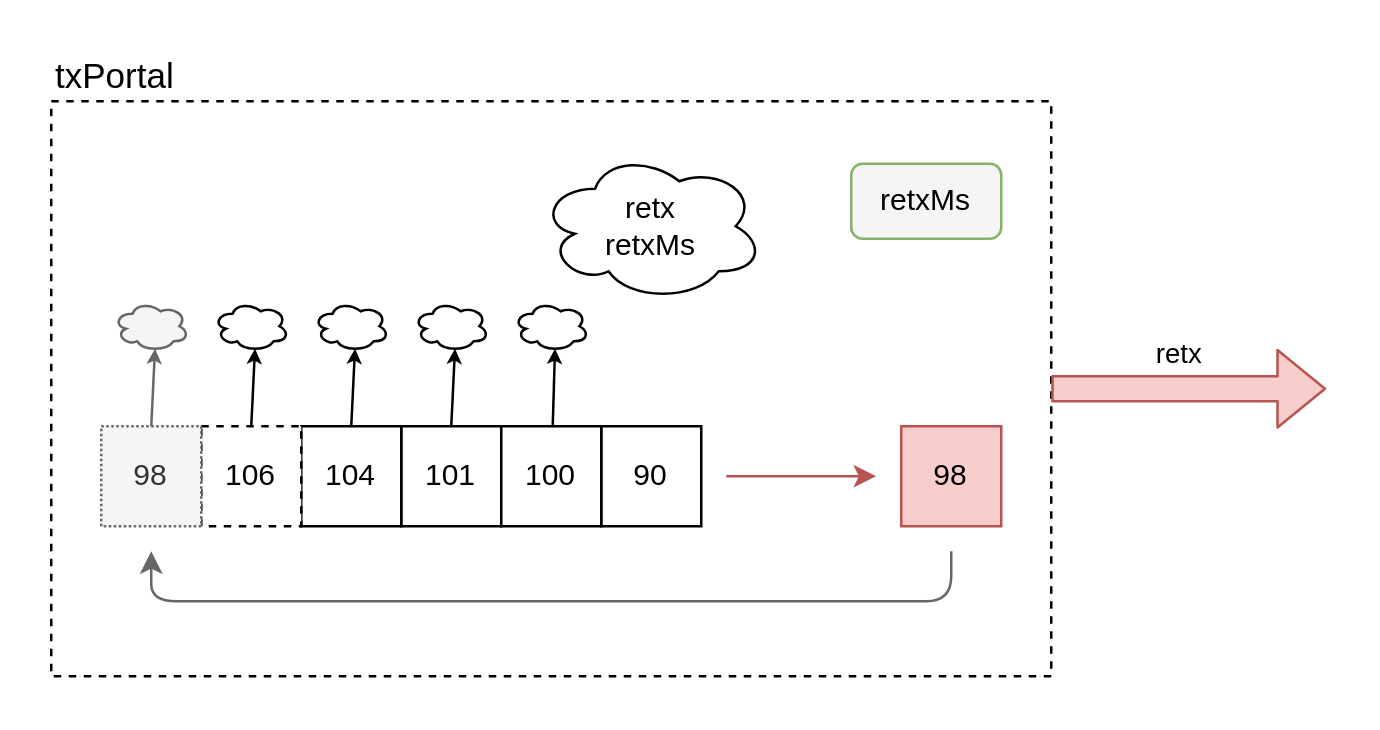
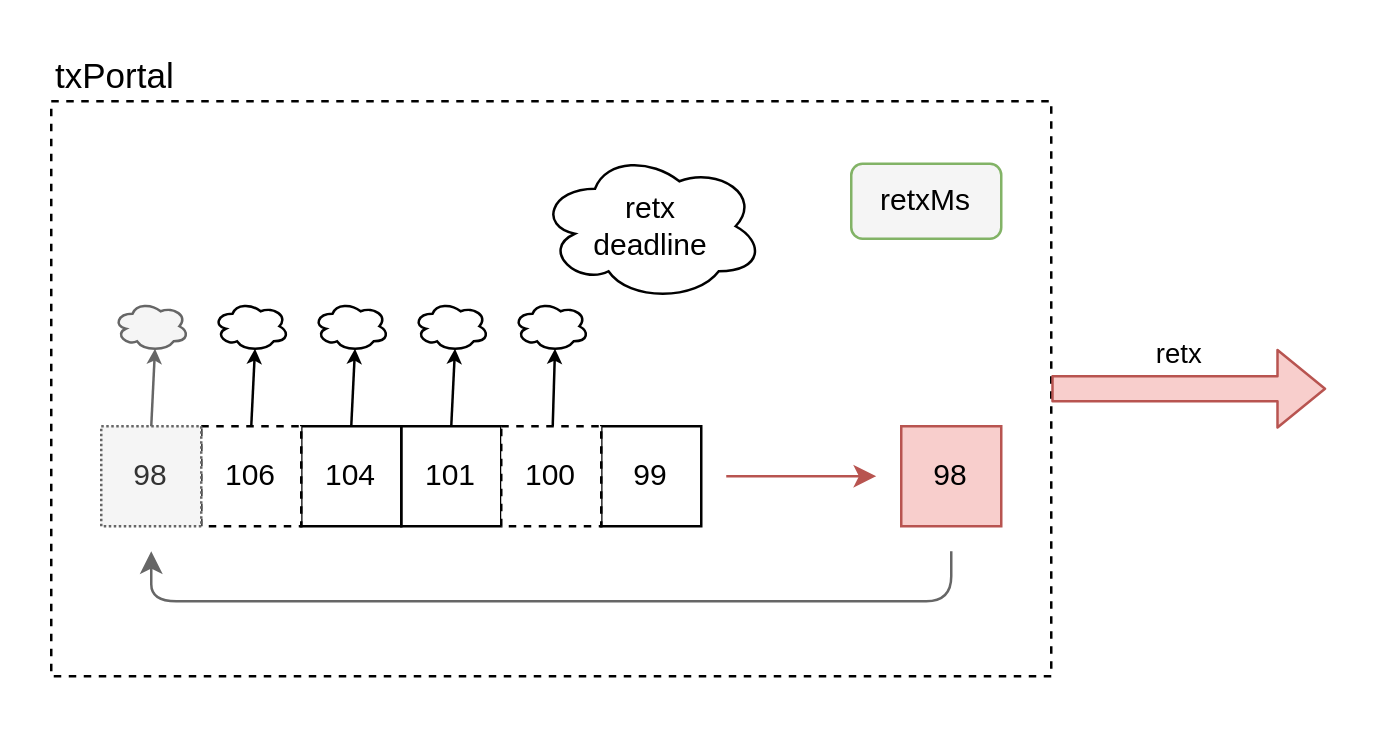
  <mxCell id="0" />
  <mxCell id="1" parent="0" />
  <mxCell id="2" value="" style="rounded=0;whiteSpace=wrap;html=1;dashed=1;fillColor=none;" parent="1" vertex="1"><mxGeometry x="20" y="40" width="400" height="230" as="geometry" /></mxCell>
- <mxCell id="3" value="90" style="rounded=0;whiteSpace=wrap;html=1;" parent="1" vertex="1"><mxGeometry x="240" y="170" width="40" height="40" as="geometry" /></mxCell>
+ <mxCell id="3" value="99" style="rounded=0;whiteSpace=wrap;html=1;" parent="1" vertex="1"><mxGeometry x="240" y="170" width="40" height="40" as="geometry" /></mxCell>
  <mxCell id="4" value="101" style="rounded=0;whiteSpace=wrap;html=1;" parent="1" vertex="1"><mxGeometry x="160" y="170" width="40" height="40" as="geometry" /></mxCell>
  <mxCell id="5" value="104" style="rounded=0;whiteSpace=wrap;html=1;" parent="1" vertex="1"><mxGeometry x="120" y="170" width="40" height="40" as="geometry" /></mxCell>
  <mxCell id="6" value="106" style="rounded=0;whiteSpace=wrap;html=1;dashed=1;" parent="1" vertex="1"><mxGeometry x="80" y="170" width="40" height="40" as="geometry" /></mxCell>
- <mxCell id="7" value="retx&lt;br&gt;retxMs" style="ellipse;shape=cloud;whiteSpace=wrap;html=1;" parent="1" vertex="1"><mxGeometry x="215" y="60" width="90" height="60" as="geometry" /></mxCell>
+ <mxCell id="7" value="retx&lt;br&gt;deadline" style="ellipse;shape=cloud;whiteSpace=wrap;html=1;" parent="1" vertex="1"><mxGeometry x="215" y="60" width="90" height="60" as="geometry" /></mxCell>
  <mxCell id="8" value="" style="ellipse;shape=cloud;whiteSpace=wrap;html=1;" parent="1" vertex="1"><mxGeometry x="165" y="120" width="30" height="20" as="geometry" /></mxCell>
  <mxCell id="9" value="" style="ellipse;shape=cloud;whiteSpace=wrap;html=1;" parent="1" vertex="1"><mxGeometry x="125" y="120" width="30" height="20" as="geometry" /></mxCell>
  <mxCell id="10" value="" style="ellipse;shape=cloud;whiteSpace=wrap;html=1;" parent="1" vertex="1"><mxGeometry x="85" y="120" width="30" height="20" as="geometry" /></mxCell>
  <mxCell id="11" value="" style="endArrow=classic;html=1;entryX=0.55;entryY=0.95;entryDx=0;entryDy=0;entryPerimeter=0;exitX=0.5;exitY=0;exitDx=0;exitDy=0;endSize=3;startSize=3;" parent="1" source="4" target="8" edge="1"><mxGeometry width="50" height="50" relative="1" as="geometry"><mxPoint x="150" y="180" as="sourcePoint" /><mxPoint x="151.5" y="149" as="targetPoint" /></mxGeometry></mxCell>
  <mxCell id="12" value="" style="endArrow=classic;html=1;entryX=0.55;entryY=0.95;entryDx=0;entryDy=0;entryPerimeter=0;exitX=0.5;exitY=0;exitDx=0;exitDy=0;endSize=3;startSize=3;" parent="1" source="5" target="9" edge="1"><mxGeometry width="50" height="50" relative="1" as="geometry"><mxPoint x="80" y="190" as="sourcePoint" /><mxPoint x="81.5" y="159" as="targetPoint" /></mxGeometry></mxCell>
  <mxCell id="13" value="" style="endArrow=classic;html=1;entryX=0.55;entryY=0.95;entryDx=0;entryDy=0;entryPerimeter=0;exitX=0.5;exitY=0;exitDx=0;exitDy=0;endSize=3;startSize=3;" parent="1" source="6" target="10" edge="1"><mxGeometry width="50" height="50" relative="1" as="geometry"><mxPoint x="10" y="200" as="sourcePoint" /><mxPoint x="11.5" y="169" as="targetPoint" /></mxGeometry></mxCell>
  <mxCell id="14" value="98" style="rounded=0;whiteSpace=wrap;html=1;fillColor=#f8cecc;strokeColor=#b85450;" parent="1" vertex="1"><mxGeometry x="360" y="170" width="40" height="40" as="geometry" /></mxCell>
  <mxCell id="15" value="98" style="rounded=0;whiteSpace=wrap;html=1;dashed=1;dashPattern=1 1;fillColor=#f5f5f5;strokeColor=#666666;fontColor=#333333;" parent="1" vertex="1"><mxGeometry x="40" y="170" width="40" height="40" as="geometry" /></mxCell>
  <mxCell id="16" value="" style="ellipse;shape=cloud;whiteSpace=wrap;html=1;" parent="1" vertex="1"><mxGeometry x="205" y="120" width="30" height="20" as="geometry" /></mxCell>
- <mxCell id="17" value="100" style="rounded=0;whiteSpace=wrap;html=1;" parent="1" vertex="1"><mxGeometry x="200" y="170" width="40" height="40" as="geometry" /></mxCell>
+ <mxCell id="17" value="100" style="rounded=0;whiteSpace=wrap;html=1;dashed=1;" parent="1" vertex="1"><mxGeometry x="200" y="170" width="40" height="40" as="geometry" /></mxCell>
  <mxCell id="18" value="" style="endArrow=classic;html=1;entryX=0.55;entryY=0.95;entryDx=0;entryDy=0;entryPerimeter=0;endSize=3;startSize=3;" parent="1" source="17" target="16" edge="1"><mxGeometry width="50" height="50" relative="1" as="geometry"><mxPoint x="310" y="180" as="sourcePoint" /><mxPoint x="311.5" y="149" as="targetPoint" /></mxGeometry></mxCell>
  <mxCell id="19" value="" style="ellipse;shape=cloud;whiteSpace=wrap;html=1;fillColor=#f5f5f5;strokeColor=#666666;fontColor=#333333;" parent="1" vertex="1"><mxGeometry x="45" y="120" width="30" height="20" as="geometry" /></mxCell>
  <mxCell id="20" value="" style="endArrow=classic;html=1;entryX=0.55;entryY=0.95;entryDx=0;entryDy=0;entryPerimeter=0;exitX=0.5;exitY=0;exitDx=0;exitDy=0;endSize=3;startSize=3;fillColor=#f5f5f5;strokeColor=#666666;" parent="1" source="15" target="19" edge="1"><mxGeometry width="50" height="50" relative="1" as="geometry"><mxPoint x="110" y="180" as="sourcePoint" /><mxPoint x="111.5" y="149" as="targetPoint" /></mxGeometry></mxCell>
  <mxCell id="21" value="" style="endArrow=classic;html=1;fillColor=#f8cecc;strokeColor=#b85450;" parent="1" edge="1"><mxGeometry width="50" height="50" relative="1" as="geometry"><mxPoint x="290" y="190" as="sourcePoint" /><mxPoint x="350" y="190" as="targetPoint" /></mxGeometry></mxCell>
  <mxCell id="22" value="" style="endArrow=classic;html=1;fillColor=#f5f5f5;strokeColor=#666666;" parent="1" edge="1"><mxGeometry width="50" height="50" relative="1" as="geometry"><mxPoint x="380" y="220" as="sourcePoint" /><mxPoint x="60" y="220" as="targetPoint" /><Array as="points"><mxPoint x="380" y="240" /><mxPoint x="60" y="240" /></Array></mxGeometry></mxCell>
  <mxCell id="23" value="" style="shape=flexArrow;endArrow=classic;html=1;exitX=1;exitY=0.5;exitDx=0;exitDy=0;fillColor=#f8cecc;strokeColor=#b85450;" parent="1" source="2" edge="1"><mxGeometry width="50" height="50" relative="1" as="geometry"><mxPoint x="490" y="180" as="sourcePoint" /><mxPoint x="530" y="155" as="targetPoint" /></mxGeometry></mxCell>
  <mxCell id="24" value="retx" style="edgeLabel;html=1;align=center;verticalAlign=middle;resizable=0;points=[];" parent="23" vertex="1" connectable="0"><mxGeometry x="0.308" y="5" relative="1" as="geometry"><mxPoint x="-21.67" y="-10" as="offset" /></mxGeometry></mxCell>
  <mxCell id="25" value="&lt;font style=&quot;font-size: 14px&quot;&gt;txPortal&lt;/font&gt;" style="text;html=1;strokeColor=none;fillColor=none;align=left;verticalAlign=middle;whiteSpace=wrap;rounded=0;dashed=1;" parent="1" vertex="1"><mxGeometry x="20" y="20" width="155" height="20" as="geometry" /></mxCell>
  <mxCell id="26" value="retxMs" style="rounded=1;whiteSpace=wrap;html=1;fillColor=#f5f5f5;align=center;strokeColor=#82b366;" parent="1" vertex="1"><mxGeometry x="340" y="65" width="60" height="30" as="geometry" /></mxCell>
